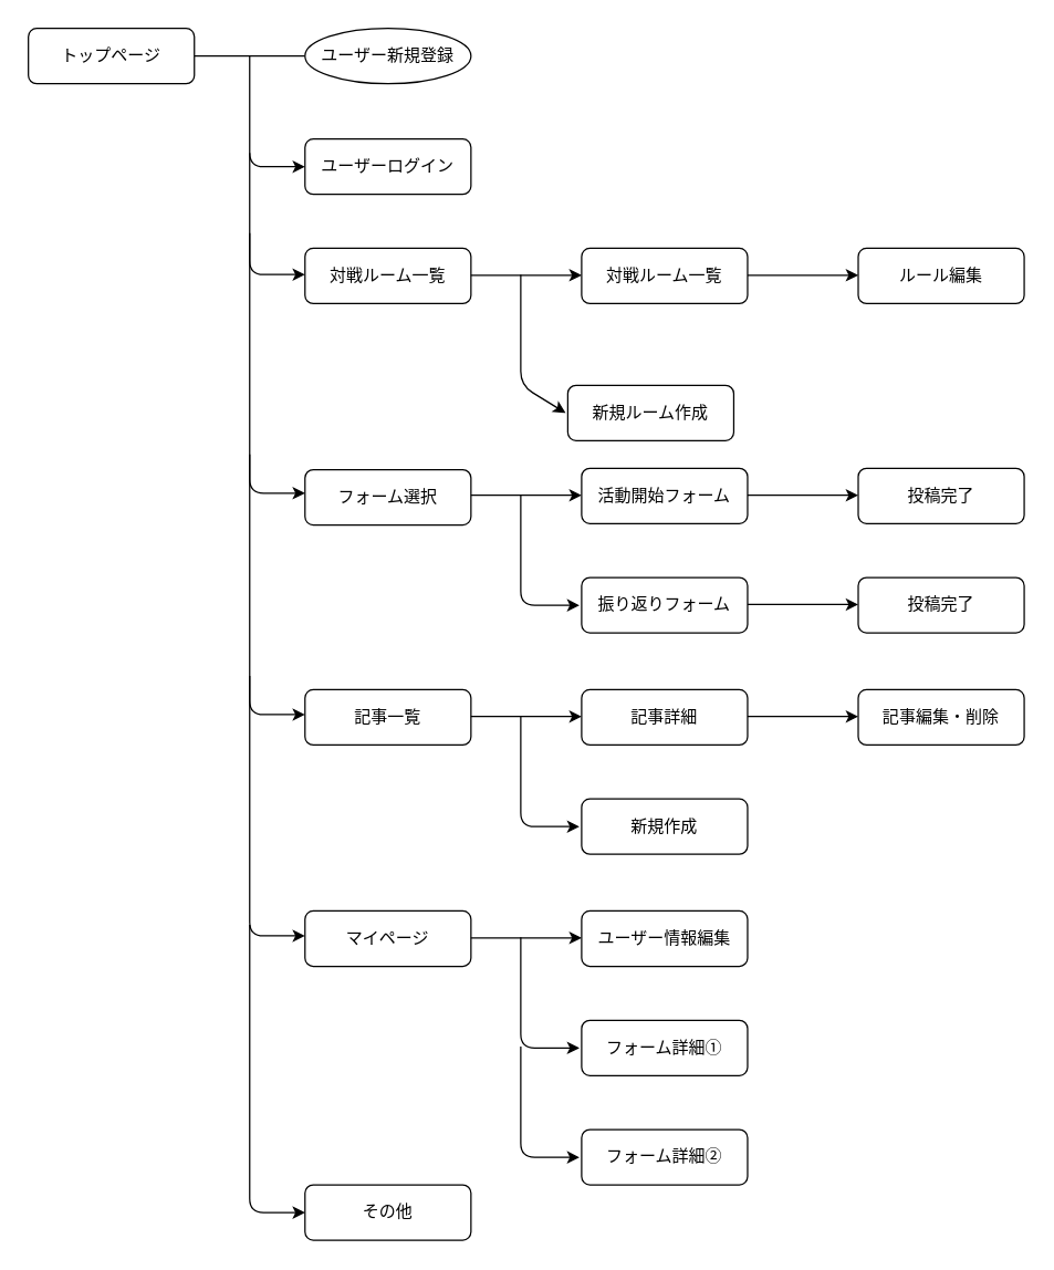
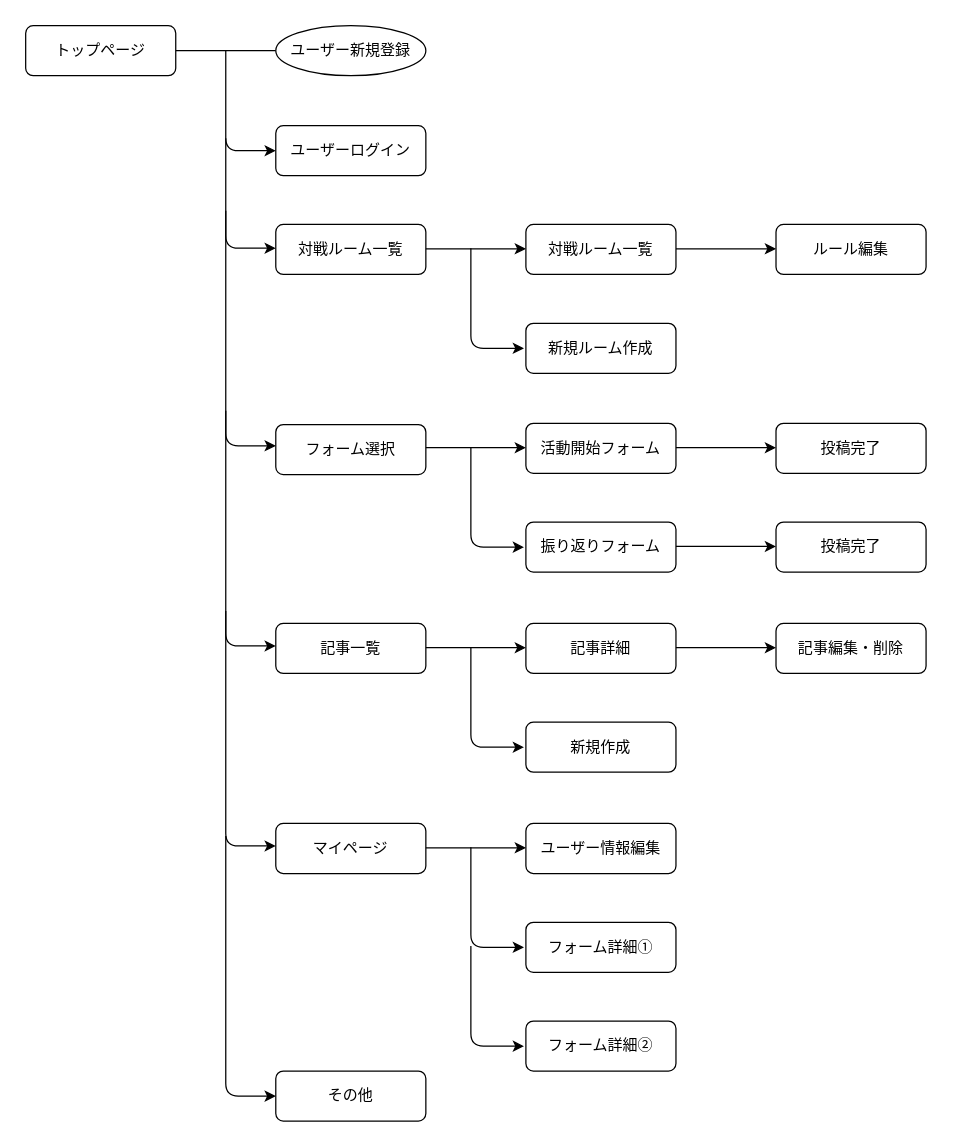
  <mxCell id="0" />
  <mxCell id="1" parent="0" />
  <mxCell id="2" style="edgeStyle=none;html=1;endArrow=none;" edge="1" parent="1" source="3" target="4"><mxGeometry relative="1" as="geometry"><Array as="points" /></mxGeometry></mxCell>
  <mxCell id="3" value="トップページ" style="rounded=1;whiteSpace=wrap;html=1;" vertex="1" parent="1"><mxGeometry x="20" y="20" width="120" height="40" as="geometry" /></mxCell>
  <mxCell id="4" value="ユーザー新規登録" style="ellipse;whiteSpace=wrap;html=1;" vertex="1" parent="1"><mxGeometry x="220" y="20" width="120" height="40" as="geometry" /></mxCell>
  <mxCell id="5" value="ユーザーログイン" style="rounded=1;whiteSpace=wrap;html=1;" vertex="1" parent="1"><mxGeometry x="220" y="100" width="120" height="40" as="geometry" /></mxCell>
  <mxCell id="6" value="" style="endArrow=classic;html=1;entryX=0;entryY=0.5;entryDx=0;entryDy=0;" edge="1" parent="1" target="5"><mxGeometry width="50" height="50" relative="1" as="geometry"><mxPoint x="180" y="40" as="sourcePoint" /><mxPoint x="330" y="260" as="targetPoint" /><Array as="points"><mxPoint x="180" y="120" /></Array></mxGeometry></mxCell>
  <mxCell id="7" value="" style="endArrow=classic;html=1;entryX=0;entryY=0.5;entryDx=0;entryDy=0;" edge="1" parent="1"><mxGeometry width="50" height="50" relative="1" as="geometry"><mxPoint x="180" y="110" as="sourcePoint" /><mxPoint x="220" y="198" as="targetPoint" /><Array as="points"><mxPoint x="180" y="198" /></Array></mxGeometry></mxCell>
  <mxCell id="8" value="対戦ルーム一覧" style="rounded=1;whiteSpace=wrap;html=1;" vertex="1" parent="1"><mxGeometry x="220" y="179" width="120" height="40" as="geometry" /></mxCell>
  <mxCell id="9" value="その他" style="rounded=1;whiteSpace=wrap;html=1;" vertex="1" parent="1"><mxGeometry x="220" y="856" width="120" height="40" as="geometry" /></mxCell>
  <mxCell id="10" value="マイページ" style="rounded=1;whiteSpace=wrap;html=1;" vertex="1" parent="1"><mxGeometry x="220" y="658" width="120" height="40" as="geometry" /></mxCell>
  <mxCell id="11" value="記事一覧" style="rounded=1;whiteSpace=wrap;html=1;" vertex="1" parent="1"><mxGeometry x="220" y="498" width="120" height="40" as="geometry" /></mxCell>
  <mxCell id="12" value="フォーム選択" style="rounded=1;whiteSpace=wrap;html=1;" vertex="1" parent="1"><mxGeometry x="220" y="339" width="120" height="40" as="geometry" /></mxCell>
  <mxCell id="13" style="edgeStyle=none;html=1;" edge="1" parent="1"><mxGeometry relative="1" as="geometry"><mxPoint x="340" y="198.47" as="sourcePoint" /><mxPoint x="420" y="198.47" as="targetPoint" /><Array as="points" /></mxGeometry></mxCell>
  <mxCell id="14" value="対戦ルーム一覧" style="rounded=1;whiteSpace=wrap;html=1;" vertex="1" parent="1"><mxGeometry x="420" y="179" width="120" height="40" as="geometry" /></mxCell>
  <mxCell id="15" style="edgeStyle=none;html=1;" edge="1" parent="1"><mxGeometry relative="1" as="geometry"><mxPoint x="540" y="198.47" as="sourcePoint" /><mxPoint x="620" y="198.47" as="targetPoint" /><Array as="points" /></mxGeometry></mxCell>
  <mxCell id="16" value="ルール編集" style="rounded=1;whiteSpace=wrap;html=1;" vertex="1" parent="1"><mxGeometry x="620" y="179" width="120" height="40" as="geometry" /></mxCell>
  <mxCell id="17" value="" style="endArrow=classic;html=1;entryX=-0.013;entryY=0.501;entryDx=0;entryDy=0;entryPerimeter=0;" edge="1" parent="1" target="18"><mxGeometry width="50" height="50" relative="1" as="geometry"><mxPoint x="376" y="198" as="sourcePoint" /><mxPoint x="416" y="278" as="targetPoint" /><Array as="points"><mxPoint x="376" y="278" /></Array></mxGeometry></mxCell>
- <mxCell id="18" value="新規ルーム作成" style="rounded=1;whiteSpace=wrap;html=1;" vertex="1" parent="1"><mxGeometry x="410" y="278" width="120" height="40" as="geometry" /></mxCell>
+ <mxCell id="18" value="新規ルーム作成" style="rounded=1;whiteSpace=wrap;html=1;" vertex="1" parent="1"><mxGeometry x="420" y="258" width="120" height="40" as="geometry" /></mxCell>
  <mxCell id="19" value="" style="endArrow=classic;html=1;entryX=0;entryY=0.5;entryDx=0;entryDy=0;" edge="1" parent="1"><mxGeometry width="50" height="50" relative="1" as="geometry"><mxPoint x="180" y="168" as="sourcePoint" /><mxPoint x="220" y="356" as="targetPoint" /><Array as="points"><mxPoint x="180" y="356" /></Array></mxGeometry></mxCell>
  <mxCell id="20" style="edgeStyle=none;html=1;" edge="1" parent="1"><mxGeometry relative="1" as="geometry"><mxPoint x="340" y="357.47" as="sourcePoint" /><mxPoint x="420" y="357.47" as="targetPoint" /><Array as="points" /></mxGeometry></mxCell>
  <mxCell id="21" value="活動開始フォーム" style="rounded=1;whiteSpace=wrap;html=1;" vertex="1" parent="1"><mxGeometry x="420" y="338" width="120" height="40" as="geometry" /></mxCell>
  <mxCell id="22" style="edgeStyle=none;html=1;" edge="1" parent="1"><mxGeometry relative="1" as="geometry"><mxPoint x="540" y="357.47" as="sourcePoint" /><mxPoint x="620" y="357.47" as="targetPoint" /><Array as="points" /></mxGeometry></mxCell>
  <mxCell id="23" value="投稿完了" style="rounded=1;whiteSpace=wrap;html=1;" vertex="1" parent="1"><mxGeometry x="620" y="338" width="120" height="40" as="geometry" /></mxCell>
  <mxCell id="24" value="" style="endArrow=classic;html=1;entryX=-0.013;entryY=0.501;entryDx=0;entryDy=0;entryPerimeter=0;" edge="1" parent="1" target="25"><mxGeometry width="50" height="50" relative="1" as="geometry"><mxPoint x="376" y="357" as="sourcePoint" /><mxPoint x="416" y="437" as="targetPoint" /><Array as="points"><mxPoint x="376" y="437" /></Array></mxGeometry></mxCell>
  <mxCell id="25" value="振り返りフォーム" style="rounded=1;whiteSpace=wrap;html=1;" vertex="1" parent="1"><mxGeometry x="420" y="417" width="120" height="40" as="geometry" /></mxCell>
  <mxCell id="26" style="edgeStyle=none;html=1;" edge="1" parent="1"><mxGeometry relative="1" as="geometry"><mxPoint x="540" y="436.47" as="sourcePoint" /><mxPoint x="620" y="436.47" as="targetPoint" /><Array as="points" /></mxGeometry></mxCell>
  <mxCell id="27" value="投稿完了" style="rounded=1;whiteSpace=wrap;html=1;" vertex="1" parent="1"><mxGeometry x="620" y="417" width="120" height="40" as="geometry" /></mxCell>
  <mxCell id="28" value="" style="endArrow=classic;html=1;entryX=0;entryY=0.5;entryDx=0;entryDy=0;" edge="1" parent="1"><mxGeometry width="50" height="50" relative="1" as="geometry"><mxPoint x="180" y="328" as="sourcePoint" /><mxPoint x="220" y="516" as="targetPoint" /><Array as="points"><mxPoint x="180" y="516" /></Array></mxGeometry></mxCell>
  <mxCell id="29" style="edgeStyle=none;html=1;" edge="1" parent="1"><mxGeometry relative="1" as="geometry"><mxPoint x="340" y="517.47" as="sourcePoint" /><mxPoint x="420" y="517.47" as="targetPoint" /><Array as="points" /></mxGeometry></mxCell>
  <mxCell id="30" value="記事詳細" style="rounded=1;whiteSpace=wrap;html=1;" vertex="1" parent="1"><mxGeometry x="420" y="498" width="120" height="40" as="geometry" /></mxCell>
  <mxCell id="31" style="edgeStyle=none;html=1;" edge="1" parent="1"><mxGeometry relative="1" as="geometry"><mxPoint x="540" y="517.47" as="sourcePoint" /><mxPoint x="620" y="517.47" as="targetPoint" /><Array as="points" /></mxGeometry></mxCell>
  <mxCell id="32" value="記事編集・削除" style="rounded=1;whiteSpace=wrap;html=1;" vertex="1" parent="1"><mxGeometry x="620" y="498" width="120" height="40" as="geometry" /></mxCell>
  <mxCell id="33" value="" style="endArrow=classic;html=1;entryX=-0.013;entryY=0.501;entryDx=0;entryDy=0;entryPerimeter=0;" edge="1" parent="1" target="34"><mxGeometry width="50" height="50" relative="1" as="geometry"><mxPoint x="376" y="517" as="sourcePoint" /><mxPoint x="416" y="597" as="targetPoint" /><Array as="points"><mxPoint x="376" y="597" /></Array></mxGeometry></mxCell>
  <mxCell id="34" value="新規作成" style="rounded=1;whiteSpace=wrap;html=1;" vertex="1" parent="1"><mxGeometry x="420" y="577" width="120" height="40" as="geometry" /></mxCell>
  <mxCell id="35" value="" style="endArrow=classic;html=1;entryX=0;entryY=0.5;entryDx=0;entryDy=0;" edge="1" parent="1"><mxGeometry width="50" height="50" relative="1" as="geometry"><mxPoint x="180" y="488" as="sourcePoint" /><mxPoint x="220" y="676" as="targetPoint" /><Array as="points"><mxPoint x="180" y="676" /></Array></mxGeometry></mxCell>
  <mxCell id="36" value="" style="endArrow=classic;html=1;entryX=0;entryY=0.5;entryDx=0;entryDy=0;" edge="1" parent="1"><mxGeometry width="50" height="50" relative="1" as="geometry"><mxPoint x="180" y="668" as="sourcePoint" /><mxPoint x="220" y="876" as="targetPoint" /><Array as="points"><mxPoint x="180" y="876" /></Array></mxGeometry></mxCell>
  <mxCell id="37" style="edgeStyle=none;html=1;" edge="1" parent="1"><mxGeometry relative="1" as="geometry"><mxPoint x="340" y="677.47" as="sourcePoint" /><mxPoint x="420" y="677.47" as="targetPoint" /><Array as="points" /></mxGeometry></mxCell>
  <mxCell id="38" value="ユーザー情報編集" style="rounded=1;whiteSpace=wrap;html=1;" vertex="1" parent="1"><mxGeometry x="420" y="658" width="120" height="40" as="geometry" /></mxCell>
  <mxCell id="39" value="" style="endArrow=classic;html=1;entryX=-0.013;entryY=0.501;entryDx=0;entryDy=0;entryPerimeter=0;" edge="1" parent="1" target="40"><mxGeometry width="50" height="50" relative="1" as="geometry"><mxPoint x="376" y="677" as="sourcePoint" /><mxPoint x="416" y="757" as="targetPoint" /><Array as="points"><mxPoint x="376" y="757" /></Array></mxGeometry></mxCell>
  <mxCell id="40" value="フォーム詳細①" style="rounded=1;whiteSpace=wrap;html=1;" vertex="1" parent="1"><mxGeometry x="420" y="737" width="120" height="40" as="geometry" /></mxCell>
  <mxCell id="41" value="" style="endArrow=classic;html=1;entryX=-0.013;entryY=0.501;entryDx=0;entryDy=0;entryPerimeter=0;" edge="1" parent="1" target="42"><mxGeometry width="50" height="50" relative="1" as="geometry"><mxPoint x="376" y="756" as="sourcePoint" /><mxPoint x="416" y="836" as="targetPoint" /><Array as="points"><mxPoint x="376" y="836" /></Array></mxGeometry></mxCell>
  <mxCell id="42" value="フォーム詳細②" style="rounded=1;whiteSpace=wrap;html=1;" vertex="1" parent="1"><mxGeometry x="420" y="816" width="120" height="40" as="geometry" /></mxCell>
